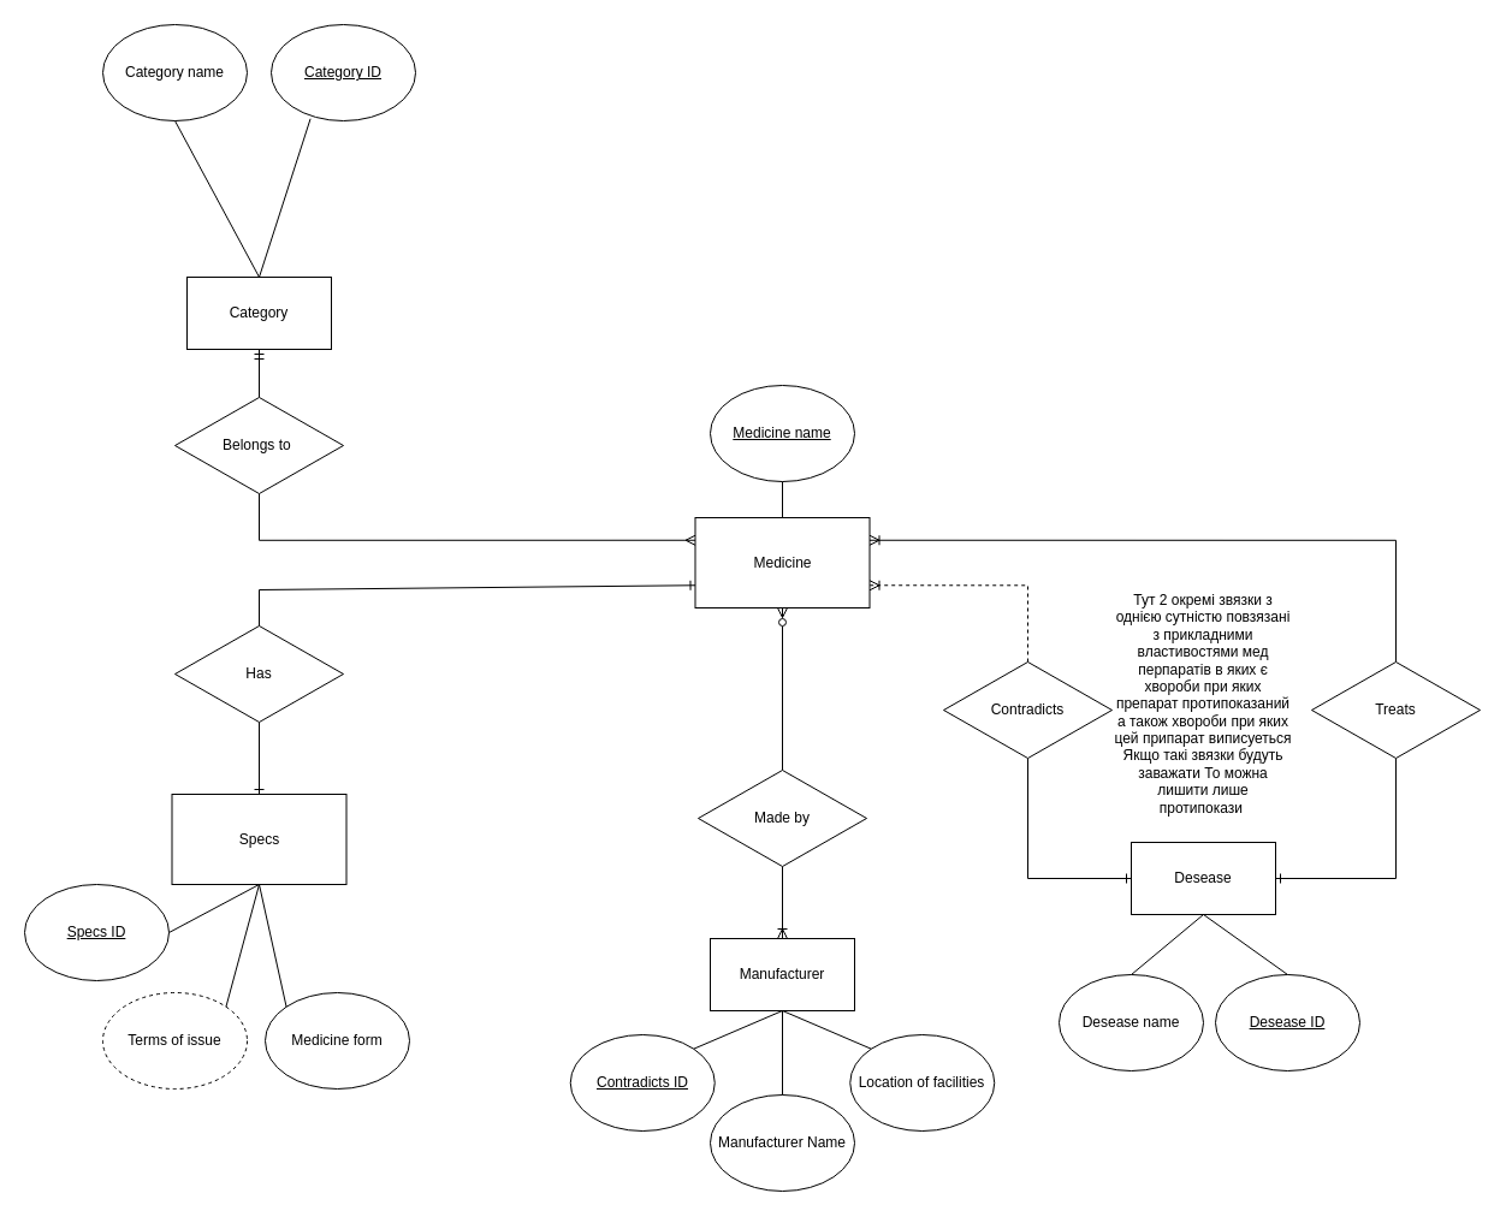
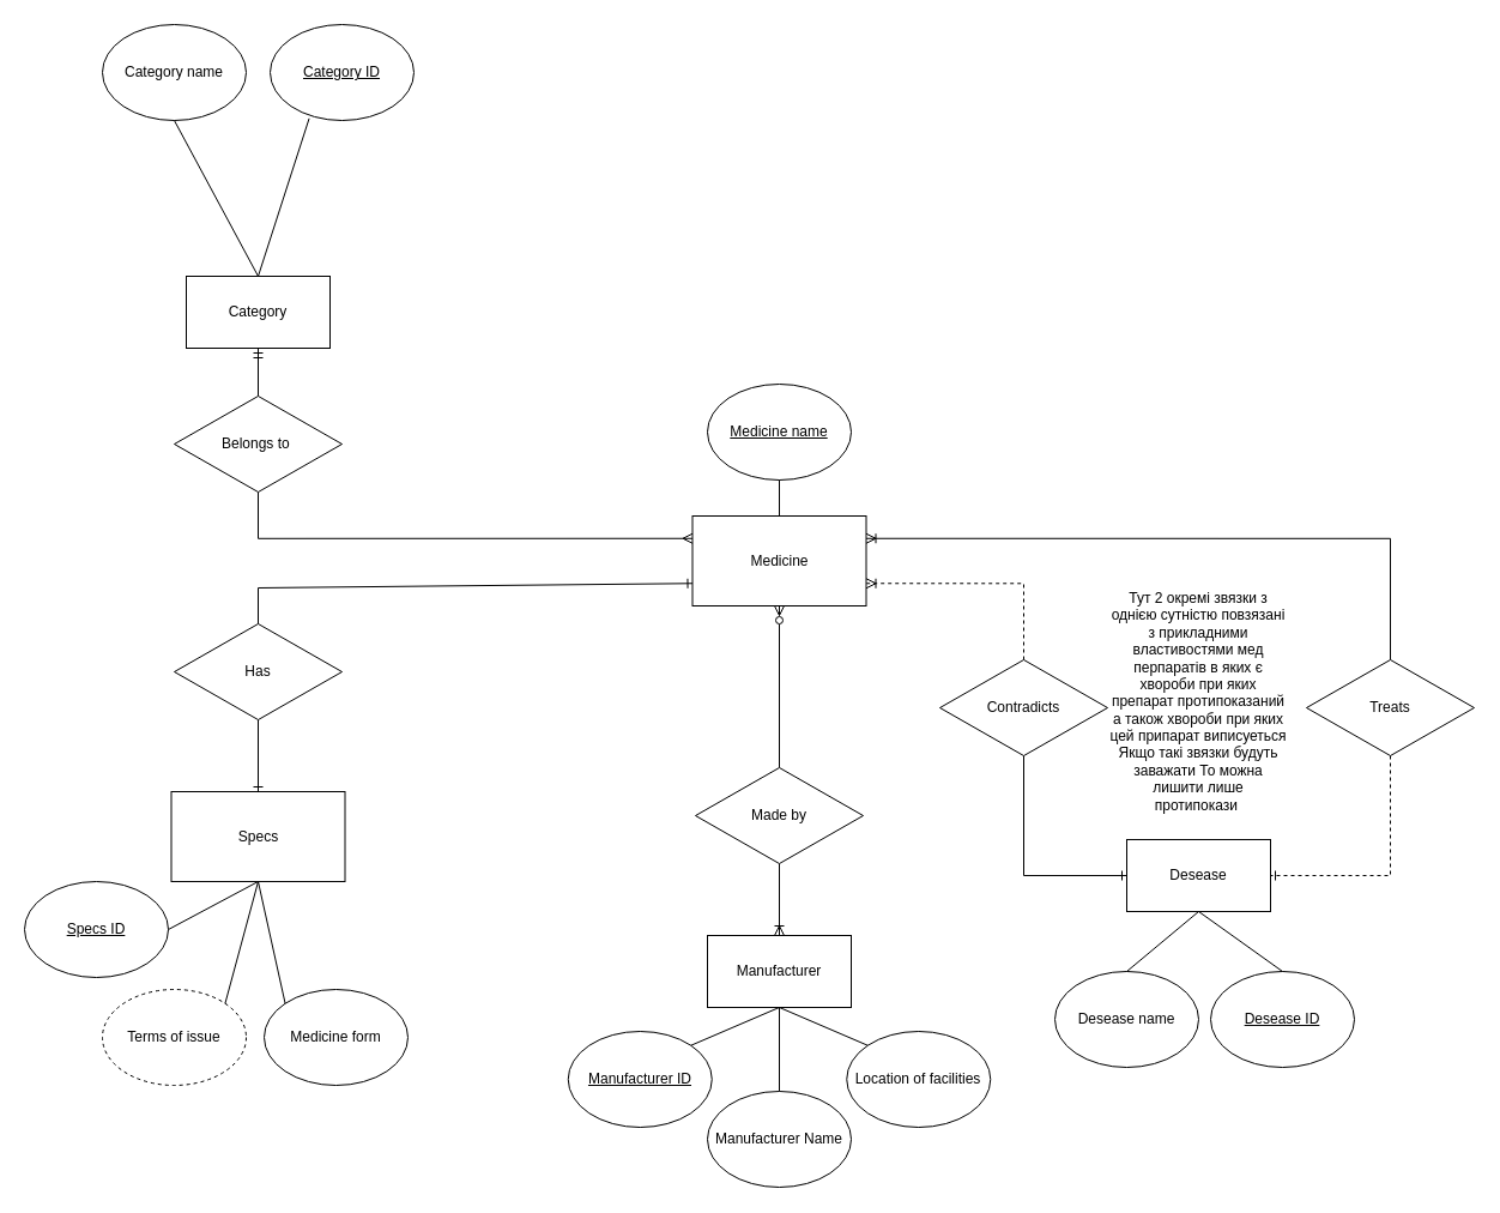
  <mxCell id="0" />
  <mxCell id="1" parent="0" />
  <mxCell id="2" style="edgeStyle=orthogonalEdgeStyle;rounded=0;orthogonalLoop=1;jettySize=auto;html=1;exitX=0.5;exitY=0;exitDx=0;exitDy=0;entryX=0.5;entryY=1;entryDx=0;entryDy=0;endArrow=ERmandOne;endFill=0;" parent="1" source="4" target="5" edge="1"><mxGeometry relative="1" as="geometry" /></mxCell>
  <mxCell id="3" style="edgeStyle=orthogonalEdgeStyle;rounded=0;orthogonalLoop=1;jettySize=auto;html=1;exitX=0.5;exitY=1;exitDx=0;exitDy=0;entryX=0;entryY=0.25;entryDx=0;entryDy=0;endArrow=ERmany;endFill=0;" parent="1" source="4" target="24" edge="1"><mxGeometry relative="1" as="geometry" /></mxCell>
  <mxCell id="4" value="Belongs to&amp;nbsp;" style="rhombus;whiteSpace=wrap;html=1;" parent="1" vertex="1"><mxGeometry x="145" y="330" width="140" height="80" as="geometry" /></mxCell>
  <mxCell id="5" value="Category" style="rounded=0;whiteSpace=wrap;html=1;" parent="1" vertex="1"><mxGeometry x="155" y="230" width="120" height="60" as="geometry" /></mxCell>
  <mxCell id="6" value="Category ID" style="ellipse;whiteSpace=wrap;html=1;fontStyle=4" parent="1" vertex="1"><mxGeometry x="225" y="20" width="120" height="80" as="geometry" /></mxCell>
  <mxCell id="7" value="Category name" style="ellipse;whiteSpace=wrap;html=1;" parent="1" vertex="1"><mxGeometry x="85" y="20" width="120" height="80" as="geometry" /></mxCell>
  <mxCell id="8" value="" style="endArrow=none;html=1;rounded=0;exitX=0;exitY=1;exitDx=0;exitDy=0;entryX=0.5;entryY=0;entryDx=0;entryDy=0;" parent="1" target="5" edge="1"><mxGeometry width="50" height="50" relative="1" as="geometry"><mxPoint x="257.574" y="98.284" as="sourcePoint" /><mxPoint x="475" y="490" as="targetPoint" /></mxGeometry></mxCell>
  <mxCell id="9" value="" style="endArrow=none;html=1;rounded=0;entryX=0.5;entryY=0;entryDx=0;entryDy=0;exitX=0.5;exitY=1;exitDx=0;exitDy=0;" parent="1" source="7" target="5" edge="1"><mxGeometry width="50" height="50" relative="1" as="geometry"><mxPoint x="425" y="540" as="sourcePoint" /><mxPoint x="475" y="490" as="targetPoint" /></mxGeometry></mxCell>
  <mxCell id="10" value="Manufacturer" style="rounded=0;whiteSpace=wrap;html=1;" parent="1" vertex="1"><mxGeometry x="590" y="780" width="120" height="60" as="geometry" /></mxCell>
  <mxCell id="11" style="edgeStyle=orthogonalEdgeStyle;rounded=0;orthogonalLoop=1;jettySize=auto;html=1;exitX=0.5;exitY=1;exitDx=0;exitDy=0;entryX=0.5;entryY=0;entryDx=0;entryDy=0;endArrow=ERoneToMany;endFill=0;" parent="1" source="13" target="10" edge="1"><mxGeometry relative="1" as="geometry" /></mxCell>
  <mxCell id="12" style="edgeStyle=orthogonalEdgeStyle;rounded=0;orthogonalLoop=1;jettySize=auto;html=1;exitX=0.5;exitY=0;exitDx=0;exitDy=0;entryX=0.5;entryY=1;entryDx=0;entryDy=0;endArrow=ERzeroToMany;endFill=0;" parent="1" source="13" target="24" edge="1"><mxGeometry relative="1" as="geometry" /></mxCell>
  <mxCell id="13" value="Made by" style="rhombus;whiteSpace=wrap;html=1;" parent="1" vertex="1"><mxGeometry x="580" y="640" width="140" height="80" as="geometry" /></mxCell>
- <mxCell id="14" value="Contradicts ID" style="ellipse;whiteSpace=wrap;html=1;fontStyle=4" parent="1" vertex="1"><mxGeometry x="473.75" y="860" width="120" height="80" as="geometry" /></mxCell>
+ <mxCell id="14" value="Manufacturer ID" style="ellipse;whiteSpace=wrap;html=1;fontStyle=4" parent="1" vertex="1"><mxGeometry x="473.75" y="860" width="120" height="80" as="geometry" /></mxCell>
  <mxCell id="15" value="Manufacturer Name" style="ellipse;whiteSpace=wrap;html=1;" parent="1" vertex="1"><mxGeometry x="590" y="910" width="120" height="80" as="geometry" /></mxCell>
  <mxCell id="16" value="Location of facilities" style="ellipse;whiteSpace=wrap;html=1;" parent="1" vertex="1"><mxGeometry x="706.25" y="860" width="120" height="80" as="geometry" /></mxCell>
  <mxCell id="17" value="Specs ID" style="ellipse;whiteSpace=wrap;html=1;verticalAlign=middle;fontStyle=4" parent="1" vertex="1"><mxGeometry x="20" y="735" width="120" height="80" as="geometry" /></mxCell>
  <mxCell id="18" value="Medicine form" style="ellipse;whiteSpace=wrap;html=1;" parent="1" vertex="1"><mxGeometry x="220" y="825" width="120" height="80" as="geometry" /></mxCell>
  <mxCell id="19" value="Terms of issue" style="ellipse;whiteSpace=wrap;html=1;dashed=1;" parent="1" vertex="1"><mxGeometry x="85" y="825" width="120" height="80" as="geometry" /></mxCell>
  <mxCell id="20" value="Medicine name" style="ellipse;whiteSpace=wrap;html=1;fontStyle=4" parent="1" vertex="1"><mxGeometry x="590" y="320" width="120" height="80" as="geometry" /></mxCell>
  <mxCell id="21" style="edgeStyle=orthogonalEdgeStyle;rounded=0;orthogonalLoop=1;jettySize=auto;html=1;exitX=0.5;exitY=1;exitDx=0;exitDy=0;entryX=0;entryY=0.5;entryDx=0;entryDy=0;endArrow=ERone;endFill=0;" parent="1" source="23" target="39" edge="1"><mxGeometry relative="1" as="geometry" /></mxCell>
  <mxCell id="22" style="edgeStyle=orthogonalEdgeStyle;rounded=0;orthogonalLoop=1;jettySize=auto;html=1;exitX=0.5;exitY=0;exitDx=0;exitDy=0;entryX=1;entryY=0.75;entryDx=0;entryDy=0;endArrow=ERoneToMany;endFill=0;dashed=1;" parent="1" source="23" target="24" edge="1"><mxGeometry relative="1" as="geometry" /></mxCell>
  <mxCell id="23" value="Contradicts" style="rhombus;whiteSpace=wrap;html=1;" parent="1" vertex="1"><mxGeometry x="784" y="550" width="140" height="80" as="geometry" /></mxCell>
  <mxCell id="24" value="Medicine" style="rounded=0;whiteSpace=wrap;html=1;" parent="1" vertex="1"><mxGeometry x="577.5" y="430" width="145" height="75" as="geometry" /></mxCell>
  <mxCell id="25" value="Specs" style="rounded=0;whiteSpace=wrap;html=1;" parent="1" vertex="1"><mxGeometry x="142.5" y="660" width="145" height="75" as="geometry" /></mxCell>
  <mxCell id="26" style="edgeStyle=orthogonalEdgeStyle;rounded=0;orthogonalLoop=1;jettySize=auto;html=1;exitX=0.5;exitY=1;exitDx=0;exitDy=0;endArrow=ERone;endFill=0;" parent="1" source="27" target="25" edge="1"><mxGeometry relative="1" as="geometry" /></mxCell>
  <mxCell id="27" value="Has" style="rhombus;whiteSpace=wrap;html=1;" parent="1" vertex="1"><mxGeometry x="145" y="520" width="140" height="80" as="geometry" /></mxCell>
  <mxCell id="28" value="" style="endArrow=ERone;html=1;rounded=0;entryX=0;entryY=0.75;entryDx=0;entryDy=0;exitX=0.5;exitY=0;exitDx=0;exitDy=0;endFill=0;" parent="1" source="27" target="24" edge="1"><mxGeometry width="50" height="50" relative="1" as="geometry"><mxPoint x="230" y="510" as="sourcePoint" /><mxPoint x="400" y="590" as="targetPoint" /><Array as="points"><mxPoint x="215" y="490" /></Array></mxGeometry></mxCell>
  <mxCell id="29" value="" style="endArrow=none;html=1;rounded=0;entryX=0.5;entryY=1;entryDx=0;entryDy=0;exitX=1;exitY=0.5;exitDx=0;exitDy=0;" parent="1" source="17" target="25" edge="1"><mxGeometry width="50" height="50" relative="1" as="geometry"><mxPoint x="240" y="540" as="sourcePoint" /><mxPoint x="290" y="490" as="targetPoint" /></mxGeometry></mxCell>
  <mxCell id="30" value="" style="endArrow=none;html=1;rounded=0;entryX=0;entryY=0;entryDx=0;entryDy=0;exitX=0.5;exitY=1;exitDx=0;exitDy=0;" parent="1" source="25" target="18" edge="1"><mxGeometry width="50" height="50" relative="1" as="geometry"><mxPoint x="220" y="740" as="sourcePoint" /><mxPoint x="290" y="490" as="targetPoint" /></mxGeometry></mxCell>
  <mxCell id="31" value="" style="endArrow=none;html=1;rounded=0;entryX=1;entryY=0;entryDx=0;entryDy=0;exitX=0.5;exitY=1;exitDx=0;exitDy=0;" parent="1" source="25" target="19" edge="1"><mxGeometry width="50" height="50" relative="1" as="geometry"><mxPoint x="240" y="540" as="sourcePoint" /><mxPoint x="290" y="490" as="targetPoint" /></mxGeometry></mxCell>
  <mxCell id="32" value="" style="endArrow=none;html=1;rounded=0;exitX=0.5;exitY=0;exitDx=0;exitDy=0;entryX=0.5;entryY=1;entryDx=0;entryDy=0;" parent="1" source="24" target="20" edge="1"><mxGeometry width="50" height="50" relative="1" as="geometry"><mxPoint x="240" y="540" as="sourcePoint" /><mxPoint x="660" y="230" as="targetPoint" /></mxGeometry></mxCell>
  <mxCell id="33" value="" style="endArrow=none;html=1;rounded=0;exitX=0.5;exitY=0;exitDx=0;exitDy=0;" parent="1" source="15" edge="1"><mxGeometry width="50" height="50" relative="1" as="geometry"><mxPoint x="450" y="950" as="sourcePoint" /><mxPoint x="650" y="840" as="targetPoint" /></mxGeometry></mxCell>
  <mxCell id="34" value="" style="endArrow=none;html=1;rounded=0;entryX=0.5;entryY=1;entryDx=0;entryDy=0;exitX=0;exitY=0;exitDx=0;exitDy=0;" parent="1" source="16" target="10" edge="1"><mxGeometry width="50" height="50" relative="1" as="geometry"><mxPoint x="450" y="950" as="sourcePoint" /><mxPoint x="500" y="900" as="targetPoint" /></mxGeometry></mxCell>
  <mxCell id="35" value="" style="endArrow=none;html=1;rounded=0;entryX=0.5;entryY=1;entryDx=0;entryDy=0;exitX=1;exitY=0;exitDx=0;exitDy=0;" parent="1" source="14" target="10" edge="1"><mxGeometry width="50" height="50" relative="1" as="geometry"><mxPoint x="450" y="950" as="sourcePoint" /><mxPoint x="500" y="900" as="targetPoint" /></mxGeometry></mxCell>
- <mxCell id="36" style="edgeStyle=orthogonalEdgeStyle;rounded=0;orthogonalLoop=1;jettySize=auto;html=1;exitX=0.5;exitY=1;exitDx=0;exitDy=0;entryX=1;entryY=0.5;entryDx=0;entryDy=0;endArrow=ERone;endFill=0;" parent="1" source="38" target="39" edge="1"><mxGeometry relative="1" as="geometry" /></mxCell>
+ <mxCell id="36" style="edgeStyle=orthogonalEdgeStyle;rounded=0;orthogonalLoop=1;jettySize=auto;html=1;exitX=0.5;exitY=1;exitDx=0;exitDy=0;entryX=1;entryY=0.5;entryDx=0;entryDy=0;endArrow=ERone;endFill=0;dashed=1;" parent="1" source="38" target="39" edge="1"><mxGeometry relative="1" as="geometry" /></mxCell>
  <mxCell id="37" style="edgeStyle=orthogonalEdgeStyle;rounded=0;orthogonalLoop=1;jettySize=auto;html=1;exitX=0.5;exitY=0;exitDx=0;exitDy=0;entryX=1;entryY=0.25;entryDx=0;entryDy=0;endArrow=ERoneToMany;endFill=0;" parent="1" source="38" target="24" edge="1"><mxGeometry relative="1" as="geometry" /></mxCell>
  <mxCell id="38" value="Treats" style="rhombus;whiteSpace=wrap;html=1;" parent="1" vertex="1"><mxGeometry x="1090" y="550" width="140" height="80" as="geometry" /></mxCell>
  <mxCell id="39" value="Desease" style="rounded=0;whiteSpace=wrap;html=1;" parent="1" vertex="1"><mxGeometry x="940" y="700" width="120" height="60" as="geometry" /></mxCell>
  <mxCell id="40" value="Desease ID" style="ellipse;whiteSpace=wrap;html=1;fontStyle=4" parent="1" vertex="1"><mxGeometry x="1010" y="810" width="120" height="80" as="geometry" /></mxCell>
  <mxCell id="41" value="Desease name" style="ellipse;whiteSpace=wrap;html=1;" parent="1" vertex="1"><mxGeometry x="880" y="810" width="120" height="80" as="geometry" /></mxCell>
  <mxCell id="42" value="" style="endArrow=none;html=1;rounded=0;entryX=0.5;entryY=1;entryDx=0;entryDy=0;exitX=0.5;exitY=0;exitDx=0;exitDy=0;" parent="1" source="41" target="39" edge="1"><mxGeometry width="50" height="50" relative="1" as="geometry"><mxPoint x="770" y="710" as="sourcePoint" /><mxPoint x="820" y="660" as="targetPoint" /></mxGeometry></mxCell>
  <mxCell id="43" value="" style="endArrow=none;html=1;rounded=0;entryX=0.5;entryY=1;entryDx=0;entryDy=0;exitX=0.5;exitY=0;exitDx=0;exitDy=0;" parent="1" source="40" target="39" edge="1"><mxGeometry width="50" height="50" relative="1" as="geometry"><mxPoint x="770" y="710" as="sourcePoint" /><mxPoint x="820" y="660" as="targetPoint" /></mxGeometry></mxCell>
  <mxCell id="44" value="Тут 2 окремі звязки з однією сутністю повзязані з прикладними властивостями мед перпаратів в яких є хвороби при яких препарат протипоказаний а також хвороби при яких цей припарат виписуеться&lt;div&gt;Якщо такі звязки будуть заважати То можна лишити лише протипокази&amp;nbsp;&lt;/div&gt;" style="text;html=1;align=center;verticalAlign=middle;whiteSpace=wrap;rounded=0;" parent="1" vertex="1"><mxGeometry x="925" y="550" width="150" height="70" as="geometry" /></mxCell>
